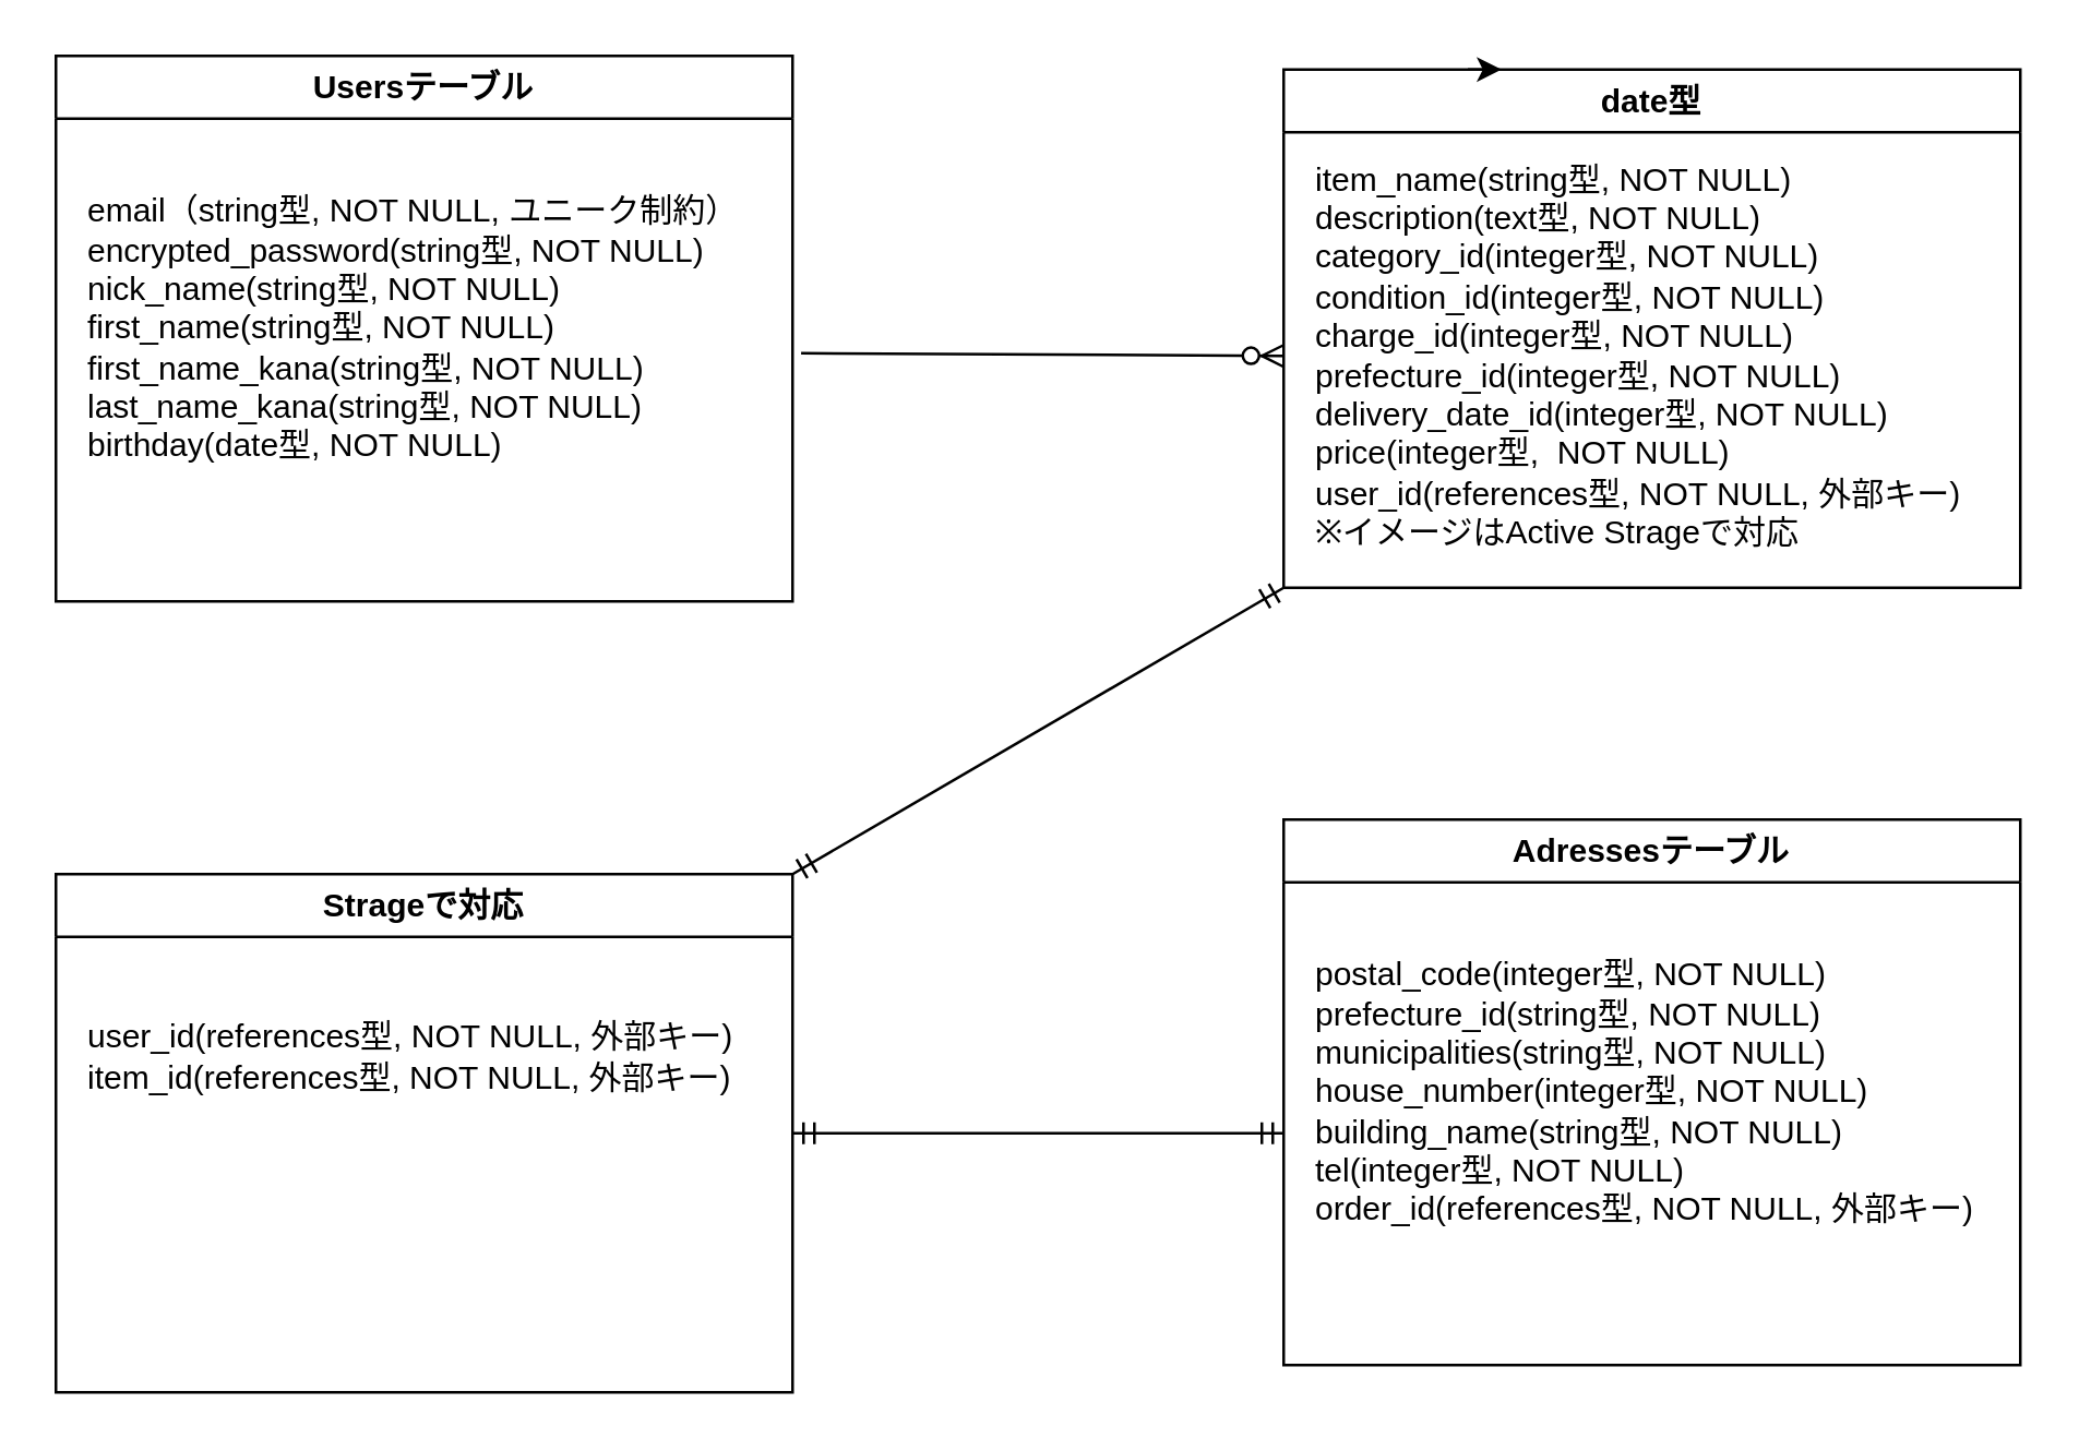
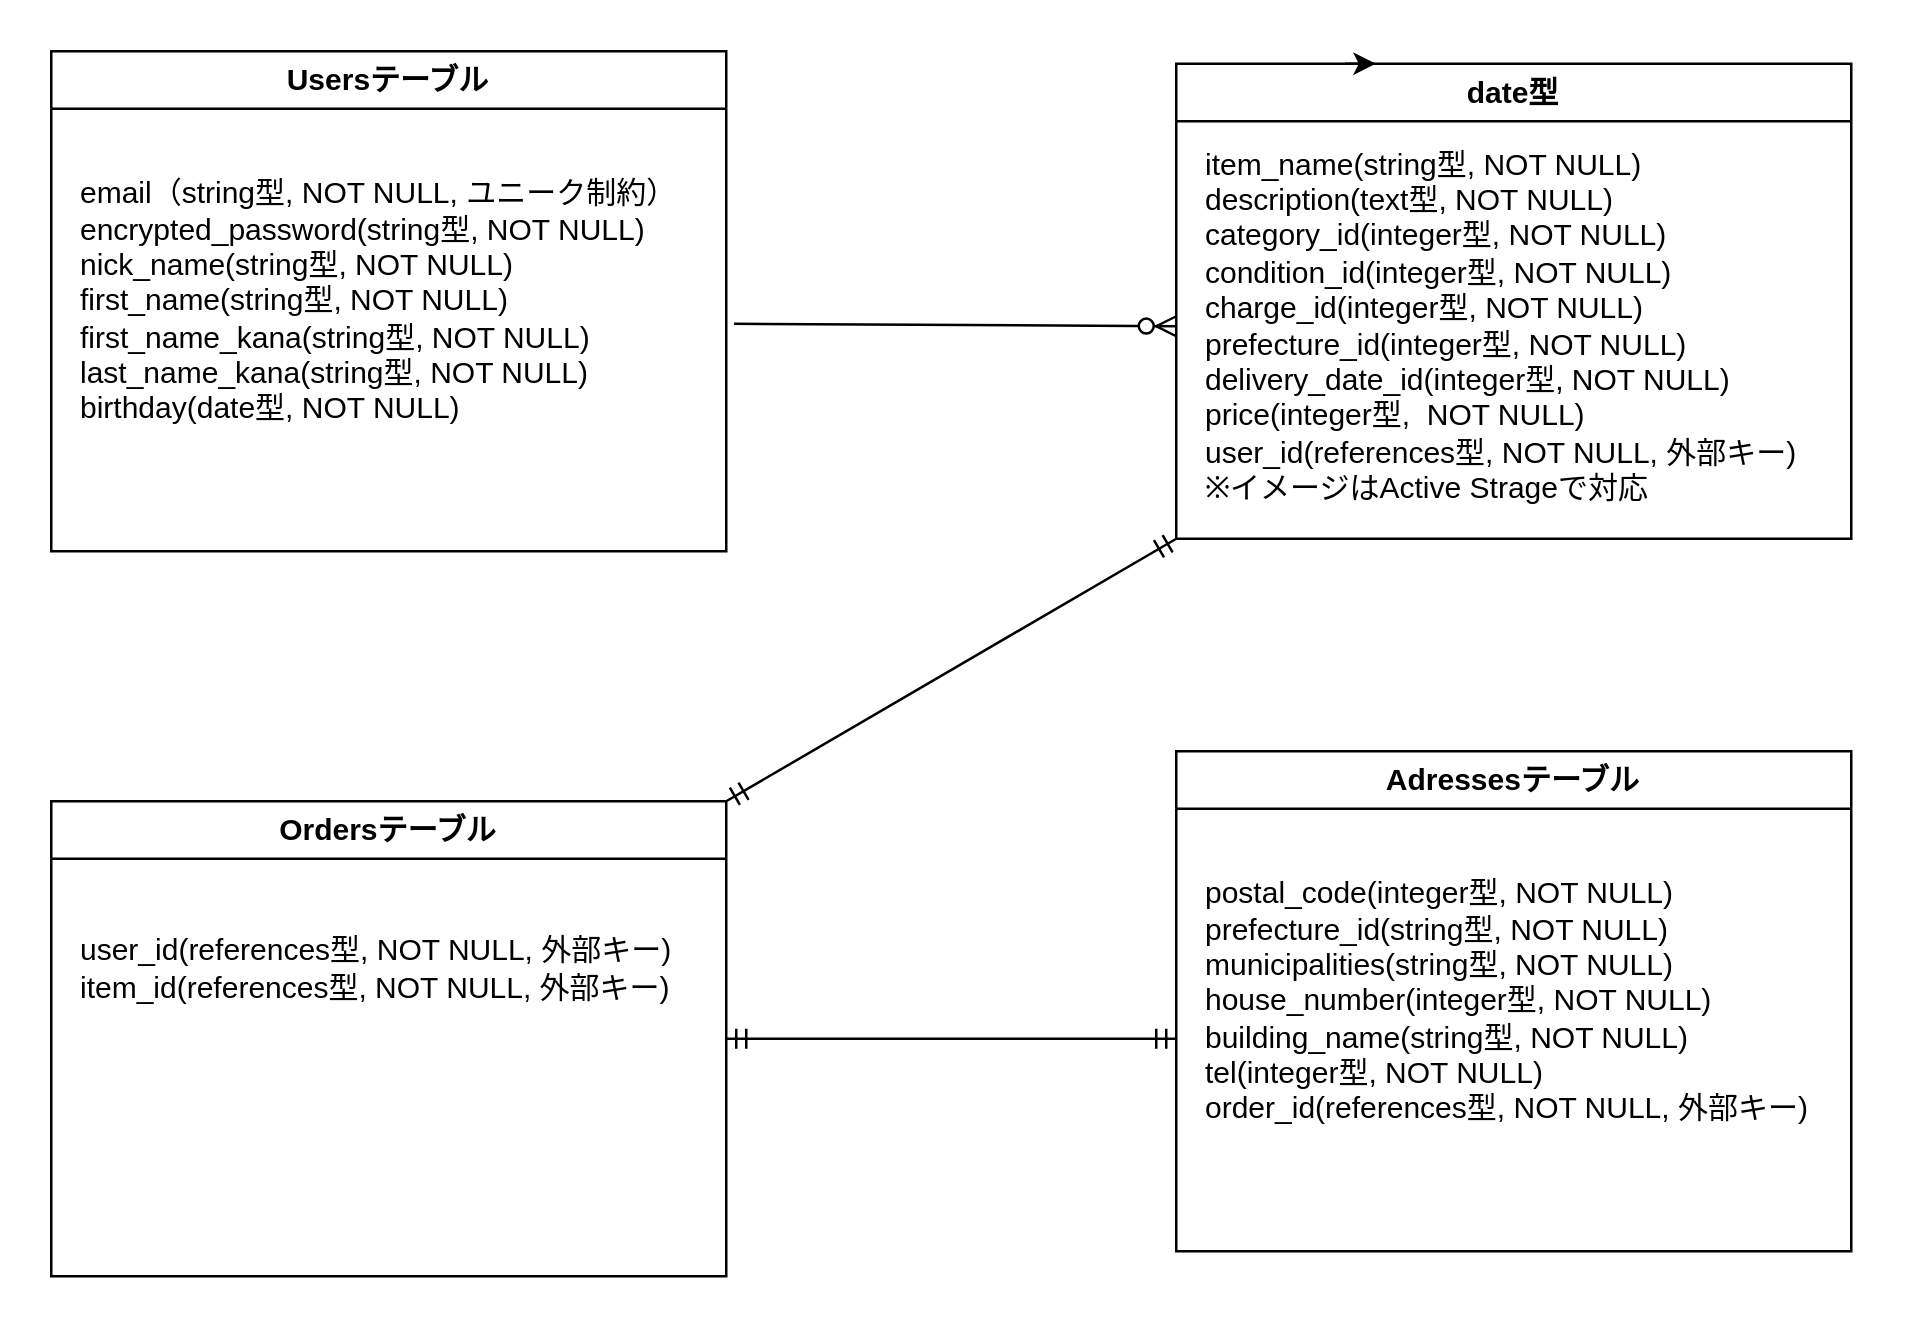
  <mxCell id="0" />
  <mxCell id="1" parent="0" />
  <mxCell id="2" value="Usersテーブル" style="swimlane;whiteSpace=wrap;html=1;" parent="1" vertex="1"><mxGeometry x="20" y="20" width="270" height="200" as="geometry" /></mxCell>
  <mxCell id="3" value="email（string型, NOT NULL, ユニーク制約）&lt;br&gt;encrypted_password(string型, NOT NULL)&lt;br&gt;nick_name(string型, NOT NULL)&lt;br&gt;first_name(string型, NOT NULL)&lt;br&gt;first_name_kana(string型, NOT NULL)&lt;br&gt;last_name_kana(string型, NOT NULL)&lt;br&gt;birthday(date型, NOT NULL)" style="text;html=1;align=left;verticalAlign=middle;resizable=0;points=[];autosize=1;strokeColor=none;fillColor=none;" parent="2" vertex="1"><mxGeometry x="10" y="45" width="260" height="110" as="geometry" /></mxCell>
  <mxCell id="4" value="date型" style="swimlane;whiteSpace=wrap;html=1;" parent="1" vertex="1"><mxGeometry x="470" y="25" width="270" height="190" as="geometry" /></mxCell>
  <mxCell id="5" value="item_name(string型, NOT NULL)&lt;br&gt;description(text型, NOT NULL)&lt;br&gt;category_id(integer型, NOT NULL)&lt;br&gt;condition_id(integer型, NOT NULL)&lt;br&gt;charge_id(integer型, NOT NULL)&lt;br&gt;prefecture_id(integer型, NOT NULL)&lt;br&gt;delivery_date_id(integer型, NOT NULL)&lt;br&gt;price(integer型,&amp;nbsp; NOT NULL)&lt;br&gt;user_id(references型, NOT NULL, 外部キー)&lt;br&gt;※イメージはActive Strageで対応" style="text;html=1;align=left;verticalAlign=middle;resizable=0;points=[];autosize=1;strokeColor=none;fillColor=none;" parent="4" vertex="1"><mxGeometry x="10" y="25" width="260" height="160" as="geometry" /></mxCell>
  <mxCell id="6" value="Adressesテーブル" style="swimlane;whiteSpace=wrap;html=1;" parent="1" vertex="1"><mxGeometry x="470" y="300" width="270" height="200" as="geometry" /></mxCell>
  <mxCell id="7" value="postal_code(integer型, NOT NULL)&lt;br&gt;prefecture_id(string型, NOT NULL)&lt;br&gt;municipalities(string型, NOT NULL)&lt;br&gt;house_number(integer型, NOT NULL)&lt;br&gt;building_name(string型, NOT NULL)&lt;br&gt;tel(integer型, NOT NULL)&lt;br&gt;order_id(references型, NOT NULL, 外部キー)" style="text;html=1;align=left;verticalAlign=middle;resizable=0;points=[];autosize=1;strokeColor=none;fillColor=none;" parent="6" vertex="1"><mxGeometry x="10" y="45" width="260" height="110" as="geometry" /></mxCell>
  <mxCell id="8" style="edgeStyle=none;html=1;exitX=0.25;exitY=0;exitDx=0;exitDy=0;entryX=0.296;entryY=0;entryDx=0;entryDy=0;entryPerimeter=0;" parent="1" source="4" target="4" edge="1"><mxGeometry relative="1" as="geometry" /></mxCell>
  <mxCell id="9" value="" style="fontSize=12;html=1;endArrow=ERzeroToMany;endFill=1;exitX=1.012;exitY=0.582;exitDx=0;exitDy=0;exitPerimeter=0;" parent="1" source="3" edge="1"><mxGeometry width="100" height="100" relative="1" as="geometry"><mxPoint x="260" y="90" as="sourcePoint" /><mxPoint x="470" y="130" as="targetPoint" /></mxGeometry></mxCell>
- <mxCell id="10" value="Strageで対応" style="swimlane;whiteSpace=wrap;html=1;" parent="1" vertex="1"><mxGeometry x="20" y="320" width="270" height="190" as="geometry" /></mxCell>
+ <mxCell id="10" value="Ordersテーブル" style="swimlane;whiteSpace=wrap;html=1;" parent="1" vertex="1"><mxGeometry x="20" y="320" width="270" height="190" as="geometry" /></mxCell>
  <mxCell id="11" value="&lt;br&gt;user_id(references型, NOT NULL, 外部キー)&lt;br&gt;item_id(references型, NOT NULL, 外部キー)" style="text;html=1;align=left;verticalAlign=middle;resizable=0;points=[];autosize=1;strokeColor=none;fillColor=none;" parent="10" vertex="1"><mxGeometry x="10" y="30" width="260" height="60" as="geometry" /></mxCell>
  <mxCell id="12" value="" style="fontSize=12;html=1;endArrow=ERmandOne;startArrow=ERmandOne;entryX=1;entryY=0.5;entryDx=0;entryDy=0;" parent="1" target="10" edge="1"><mxGeometry width="100" height="100" relative="1" as="geometry"><mxPoint x="470" y="415" as="sourcePoint" /><mxPoint x="222.08" y="415.04" as="targetPoint" /></mxGeometry></mxCell>
  <mxCell id="13" value="" style="fontSize=12;html=1;endArrow=ERmandOne;startArrow=ERmandOne;entryX=1;entryY=0;entryDx=0;entryDy=0;exitX=0;exitY=1;exitDx=0;exitDy=0;" edge="1" parent="1" source="4" target="10"><mxGeometry width="100" height="100" relative="1" as="geometry"><mxPoint x="520" y="250" as="sourcePoint" /><mxPoint x="340" y="250" as="targetPoint" /></mxGeometry></mxCell>
